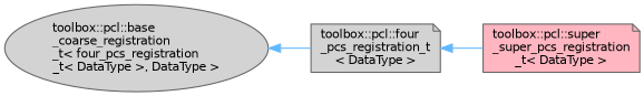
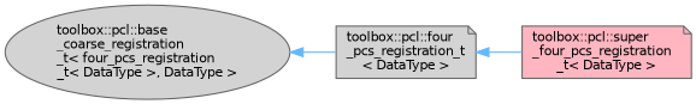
  digraph {
    rankdir=LR
    node [color=gray40 fillcolor=lightgrey fontname=Helvetica fontsize=10 shape=note style=filled]
    edge [color=steelblue1 dir=back fontname=Helvetica fontsize=10 labelfontname=Helvetica labelfontsize=10 style=solid]
-   n1 [fillcolor=lightpink fontcolor=black height=0.2 label="toolbox::pcl::super\l_super_pcs_registration\l_t\< DataType \>" width=0.4]
+   n1 [fillcolor=lightpink fontcolor=black height=0.2 label="toolbox::pcl::super\l_four_pcs_registration\l_t\< DataType \>" width=0.4]
    n2 [height=0.2 label="toolbox::pcl::four\l_pcs_registration_t\l\< DataType \>" width=0.4]
    n3 [height=0.2 label="toolbox::pcl::base\l_coarse_registration\l_t\< four_pcs_registration\l_t\< DataType \>, DataType \>" shape=ellipse width=0.4]
    n2 -> n1
    n3 -> n2
  }
